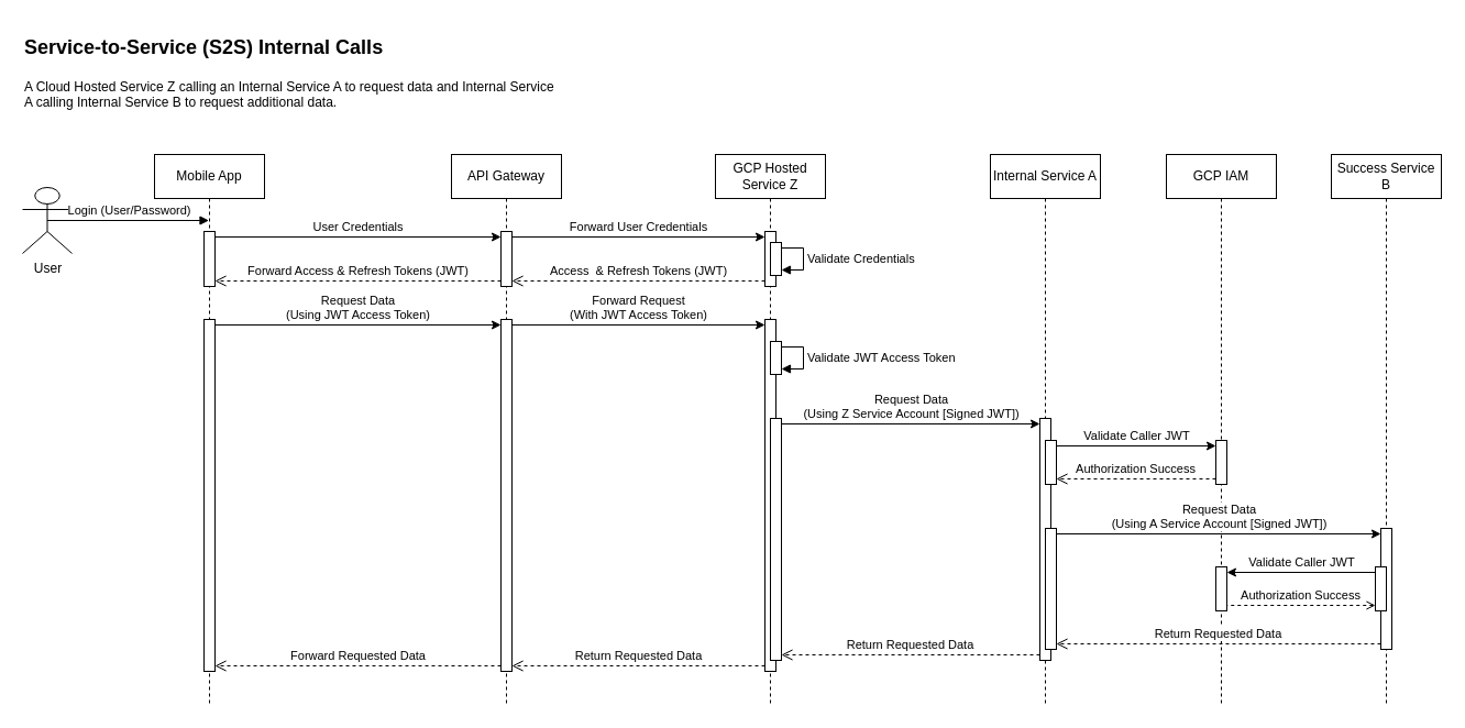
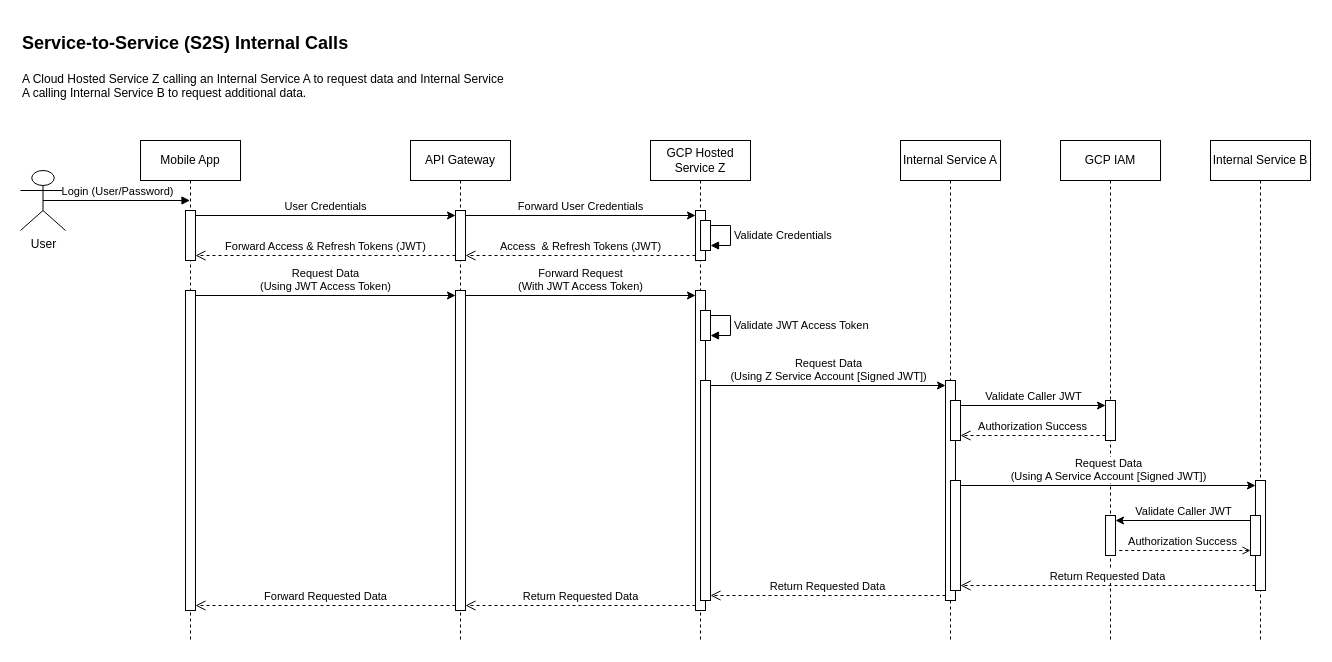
  <mxCell id="0" />
  <mxCell id="1" parent="0" />
  <mxCell id="2" value="User" style="shape=umlActor;verticalLabelPosition=bottom;verticalAlign=top;html=1;" parent="1" vertex="1"><mxGeometry x="20" y="170" width="45" height="60" as="geometry" /></mxCell>
  <mxCell id="3" value="Mobile App" style="shape=umlLifeline;perimeter=lifelinePerimeter;whiteSpace=wrap;html=1;container=1;dropTarget=0;collapsible=0;recursiveResize=0;outlineConnect=0;portConstraint=eastwest;newEdgeStyle={&quot;curved&quot;:0,&quot;rounded&quot;:0};" parent="1" vertex="1"><mxGeometry x="140" y="140" width="100" height="500" as="geometry" /></mxCell>
  <mxCell id="4" value="" style="html=1;points=[[0,0,0,0,5],[0,1,0,0,-5],[1,0,0,0,5],[1,1,0,0,-5]];perimeter=orthogonalPerimeter;outlineConnect=0;targetShapes=umlLifeline;portConstraint=eastwest;newEdgeStyle={&quot;curved&quot;:0,&quot;rounded&quot;:0};" parent="3" vertex="1"><mxGeometry x="45" y="70" width="10" height="50" as="geometry" /></mxCell>
  <mxCell id="5" value="" style="html=1;points=[[0,0,0,0,5],[0,1,0,0,-5],[1,0,0,0,5],[1,1,0,0,-5]];perimeter=orthogonalPerimeter;outlineConnect=0;targetShapes=umlLifeline;portConstraint=eastwest;newEdgeStyle={&quot;curved&quot;:0,&quot;rounded&quot;:0};" parent="3" vertex="1"><mxGeometry x="45" y="150" width="10" height="320" as="geometry" /></mxCell>
  <mxCell id="6" value="API Gateway" style="shape=umlLifeline;perimeter=lifelinePerimeter;whiteSpace=wrap;html=1;container=1;dropTarget=0;collapsible=0;recursiveResize=0;outlineConnect=0;portConstraint=eastwest;newEdgeStyle={&quot;curved&quot;:0,&quot;rounded&quot;:0};" parent="1" vertex="1"><mxGeometry x="410" y="140" width="100" height="500" as="geometry" /></mxCell>
  <mxCell id="7" value="" style="html=1;points=[[0,0,0,0,5],[0,1,0,0,-5],[1,0,0,0,5],[1,1,0,0,-5]];perimeter=orthogonalPerimeter;outlineConnect=0;targetShapes=umlLifeline;portConstraint=eastwest;newEdgeStyle={&quot;curved&quot;:0,&quot;rounded&quot;:0};" parent="6" vertex="1"><mxGeometry x="45" y="70" width="10" height="50" as="geometry" /></mxCell>
  <mxCell id="8" value="" style="html=1;points=[[0,0,0,0,5],[0,1,0,0,-5],[1,0,0,0,5],[1,1,0,0,-5]];perimeter=orthogonalPerimeter;outlineConnect=0;targetShapes=umlLifeline;portConstraint=eastwest;newEdgeStyle={&quot;curved&quot;:0,&quot;rounded&quot;:0};" parent="6" vertex="1"><mxGeometry x="45" y="150" width="10" height="320" as="geometry" /></mxCell>
  <mxCell id="9" value="GCP Hosted Service Z" style="shape=umlLifeline;perimeter=lifelinePerimeter;whiteSpace=wrap;html=1;container=1;dropTarget=0;collapsible=0;recursiveResize=0;outlineConnect=0;portConstraint=eastwest;newEdgeStyle={&quot;curved&quot;:0,&quot;rounded&quot;:0};" parent="1" vertex="1"><mxGeometry x="650" y="140" width="100" height="500" as="geometry" /></mxCell>
  <mxCell id="10" value="" style="html=1;points=[[0,0,0,0,5],[0,1,0,0,-5],[1,0,0,0,5],[1,1,0,0,-5]];perimeter=orthogonalPerimeter;outlineConnect=0;targetShapes=umlLifeline;portConstraint=eastwest;newEdgeStyle={&quot;curved&quot;:0,&quot;rounded&quot;:0};" parent="9" vertex="1"><mxGeometry x="45" y="150" width="10" height="320" as="geometry" /></mxCell>
  <mxCell id="11" value="" style="html=1;points=[[0,0,0,0,5],[0,1,0,0,-5],[1,0,0,0,5],[1,1,0,0,-5]];perimeter=orthogonalPerimeter;outlineConnect=0;targetShapes=umlLifeline;portConstraint=eastwest;newEdgeStyle={&quot;curved&quot;:0,&quot;rounded&quot;:0};" parent="9" vertex="1"><mxGeometry x="50" y="240" width="10" height="220" as="geometry" /></mxCell>
  <mxCell id="12" value="" style="html=1;points=[[0,0,0,0,5],[0,1,0,0,-5],[1,0,0,0,5],[1,1,0,0,-5]];perimeter=orthogonalPerimeter;outlineConnect=0;targetShapes=umlLifeline;portConstraint=eastwest;newEdgeStyle={&quot;curved&quot;:0,&quot;rounded&quot;:0};" parent="9" vertex="1"><mxGeometry x="50" y="170" width="10" height="30" as="geometry" /></mxCell>
  <mxCell id="13" value="Validate JWT Access Token" style="html=1;align=left;spacingLeft=2;endArrow=block;rounded=0;edgeStyle=orthogonalEdgeStyle;curved=0;rounded=0;" parent="9" source="12" target="12" edge="1"><mxGeometry relative="1" as="geometry"><mxPoint x="60" y="160" as="sourcePoint" /><Array as="points" /><mxPoint x="95" y="180" as="targetPoint" /></mxGeometry></mxCell>
  <mxCell id="14" value="" style="html=1;points=[[0,0,0,0,5],[0,1,0,0,-5],[1,0,0,0,5],[1,1,0,0,-5]];perimeter=orthogonalPerimeter;outlineConnect=0;targetShapes=umlLifeline;portConstraint=eastwest;newEdgeStyle={&quot;curved&quot;:0,&quot;rounded&quot;:0};" parent="9" vertex="1"><mxGeometry x="45" y="70" width="10" height="50" as="geometry" /></mxCell>
  <mxCell id="15" value="" style="html=1;points=[[0,0,0,0,5],[0,1,0,0,-5],[1,0,0,0,5],[1,1,0,0,-5]];perimeter=orthogonalPerimeter;outlineConnect=0;targetShapes=umlLifeline;portConstraint=eastwest;newEdgeStyle={&quot;curved&quot;:0,&quot;rounded&quot;:0};" parent="9" vertex="1"><mxGeometry x="50" y="80" width="10" height="30" as="geometry" /></mxCell>
  <mxCell id="16" value="Validate Credentials" style="html=1;align=left;spacingLeft=2;endArrow=block;rounded=0;edgeStyle=orthogonalEdgeStyle;curved=0;rounded=0;" parent="9" source="15" target="15" edge="1"><mxGeometry relative="1" as="geometry"><mxPoint x="-15" y="160" as="sourcePoint" /><Array as="points" /><mxPoint x="-10" y="190" as="targetPoint" /></mxGeometry></mxCell>
  <mxCell id="17" value="Internal Service A" style="shape=umlLifeline;perimeter=lifelinePerimeter;whiteSpace=wrap;html=1;container=1;dropTarget=0;collapsible=0;recursiveResize=0;outlineConnect=0;portConstraint=eastwest;newEdgeStyle={&quot;curved&quot;:0,&quot;rounded&quot;:0};" parent="1" vertex="1"><mxGeometry x="900" y="140" width="100" height="500" as="geometry" /></mxCell>
  <mxCell id="18" value="" style="html=1;points=[[0,0,0,0,5],[0,1,0,0,-5],[1,0,0,0,5],[1,1,0,0,-5]];perimeter=orthogonalPerimeter;outlineConnect=0;targetShapes=umlLifeline;portConstraint=eastwest;newEdgeStyle={&quot;curved&quot;:0,&quot;rounded&quot;:0};" parent="17" vertex="1"><mxGeometry x="45" y="240" width="10" height="220" as="geometry" /></mxCell>
  <mxCell id="19" value="" style="html=1;points=[[0,0,0,0,5],[0,1,0,0,-5],[1,0,0,0,5],[1,1,0,0,-5]];perimeter=orthogonalPerimeter;outlineConnect=0;targetShapes=umlLifeline;portConstraint=eastwest;newEdgeStyle={&quot;curved&quot;:0,&quot;rounded&quot;:0};" parent="17" vertex="1"><mxGeometry x="50" y="260" width="10" height="40" as="geometry" /></mxCell>
  <mxCell id="20" value="" style="html=1;points=[[0,0,0,0,5],[0,1,0,0,-5],[1,0,0,0,5],[1,1,0,0,-5]];perimeter=orthogonalPerimeter;outlineConnect=0;targetShapes=umlLifeline;portConstraint=eastwest;newEdgeStyle={&quot;curved&quot;:0,&quot;rounded&quot;:0};" parent="17" vertex="1"><mxGeometry x="50" y="340" width="10" height="110" as="geometry" /></mxCell>
- <mxCell id="21" value="Success Service B" style="shape=umlLifeline;perimeter=lifelinePerimeter;whiteSpace=wrap;html=1;container=1;dropTarget=0;collapsible=0;recursiveResize=0;outlineConnect=0;portConstraint=eastwest;newEdgeStyle={&quot;curved&quot;:0,&quot;rounded&quot;:0};" parent="1" vertex="1"><mxGeometry x="1210" y="140" width="100" height="500" as="geometry" /></mxCell>
+ <mxCell id="21" value="Internal Service B" style="shape=umlLifeline;perimeter=lifelinePerimeter;whiteSpace=wrap;html=1;container=1;dropTarget=0;collapsible=0;recursiveResize=0;outlineConnect=0;portConstraint=eastwest;newEdgeStyle={&quot;curved&quot;:0,&quot;rounded&quot;:0};" parent="1" vertex="1"><mxGeometry x="1210" y="140" width="100" height="500" as="geometry" /></mxCell>
  <mxCell id="22" value="" style="html=1;points=[[0,0,0,0,5],[0,1,0,0,-5],[1,0,0,0,5],[1,1,0,0,-5]];perimeter=orthogonalPerimeter;outlineConnect=0;targetShapes=umlLifeline;portConstraint=eastwest;newEdgeStyle={&quot;curved&quot;:0,&quot;rounded&quot;:0};" parent="21" vertex="1"><mxGeometry x="45" y="340" width="10" height="110" as="geometry" /></mxCell>
  <mxCell id="23" value="" style="html=1;points=[[0,0,0,0,5],[0,1,0,0,-5],[1,0,0,0,5],[1,1,0,0,-5]];perimeter=orthogonalPerimeter;outlineConnect=0;targetShapes=umlLifeline;portConstraint=eastwest;newEdgeStyle={&quot;curved&quot;:0,&quot;rounded&quot;:0};" parent="21" vertex="1"><mxGeometry x="40" y="375" width="10" height="40" as="geometry" /></mxCell>
  <mxCell id="24" value="GCP IAM" style="shape=umlLifeline;perimeter=lifelinePerimeter;whiteSpace=wrap;html=1;container=1;dropTarget=0;collapsible=0;recursiveResize=0;outlineConnect=0;portConstraint=eastwest;newEdgeStyle={&quot;curved&quot;:0,&quot;rounded&quot;:0};" parent="1" vertex="1"><mxGeometry x="1060" y="140" width="100" height="500" as="geometry" /></mxCell>
  <mxCell id="25" value="" style="html=1;points=[[0,0,0,0,5],[0,1,0,0,-5],[1,0,0,0,5],[1,1,0,0,-5]];perimeter=orthogonalPerimeter;outlineConnect=0;targetShapes=umlLifeline;portConstraint=eastwest;newEdgeStyle={&quot;curved&quot;:0,&quot;rounded&quot;:0};" parent="24" vertex="1"><mxGeometry x="45" y="260" width="10" height="40" as="geometry" /></mxCell>
  <mxCell id="26" value="" style="html=1;points=[[0,0,0,0,5],[0,1,0,0,-5],[1,0,0,0,5],[1,1,0,0,-5]];perimeter=orthogonalPerimeter;outlineConnect=0;targetShapes=umlLifeline;portConstraint=eastwest;newEdgeStyle={&quot;curved&quot;:0,&quot;rounded&quot;:0};" parent="24" vertex="1"><mxGeometry x="45" y="375" width="10" height="40" as="geometry" /></mxCell>
  <mxCell id="27" value="Login (User/Password)" style="html=1;verticalAlign=bottom;endArrow=block;curved=0;rounded=0;exitX=0.5;exitY=0.5;exitDx=0;exitDy=0;exitPerimeter=0;" parent="1" source="2" target="3" edge="1"><mxGeometry width="80" relative="1" as="geometry"><mxPoint x="90" y="230" as="sourcePoint" /><mxPoint x="170" y="230" as="targetPoint" /></mxGeometry></mxCell>
  <mxCell id="28" value="User Credentials" style="html=1;verticalAlign=bottom;endArrow=classic;curved=0;rounded=0;exitX=1;exitY=0;exitDx=0;exitDy=5;exitPerimeter=0;entryX=0;entryY=0;entryDx=0;entryDy=5;entryPerimeter=0;endFill=1;" parent="1" source="4" target="7" edge="1"><mxGeometry width="80" relative="1" as="geometry"><mxPoint x="195" y="240" as="sourcePoint" /><mxPoint x="365" y="240" as="targetPoint" /></mxGeometry></mxCell>
  <mxCell id="29" value="&lt;div&gt;Access&amp;nbsp; &amp;amp; Refresh Tokens (JWT)&lt;/div&gt;" style="html=1;verticalAlign=bottom;endArrow=open;dashed=1;endSize=8;curved=0;rounded=0;exitX=0;exitY=1;exitDx=0;exitDy=-5;exitPerimeter=0;entryX=1;entryY=1;entryDx=0;entryDy=-5;entryPerimeter=0;" parent="1" source="14" target="7" edge="1"><mxGeometry relative="1" as="geometry"><mxPoint x="620" y="450" as="sourcePoint" /><mxPoint x="540" y="450" as="targetPoint" /></mxGeometry></mxCell>
  <mxCell id="30" value="Forward User Credentials" style="html=1;verticalAlign=bottom;endArrow=classic;curved=0;rounded=0;exitX=1;exitY=0;exitDx=0;exitDy=5;exitPerimeter=0;endFill=1;entryX=0;entryY=0;entryDx=0;entryDy=5;entryPerimeter=0;" parent="1" source="7" target="14" edge="1"><mxGeometry width="80" relative="1" as="geometry"><mxPoint x="470" y="590" as="sourcePoint" /><mxPoint x="640" y="590" as="targetPoint" /></mxGeometry></mxCell>
  <mxCell id="31" value="Forward Access &amp;amp; Refresh Tokens (JWT)" style="html=1;verticalAlign=bottom;endArrow=open;dashed=1;endSize=8;curved=0;rounded=0;entryX=1;entryY=1;entryDx=0;entryDy=-5;entryPerimeter=0;exitX=0;exitY=1;exitDx=0;exitDy=-5;exitPerimeter=0;" parent="1" source="7" target="4" edge="1"><mxGeometry relative="1" as="geometry"><mxPoint x="640" y="380" as="sourcePoint" /><mxPoint x="470" y="380" as="targetPoint" /></mxGeometry></mxCell>
  <mxCell id="32" value="&lt;div&gt;Request Data&lt;/div&gt;&lt;div&gt;(Using JWT Access Token)&lt;/div&gt;" style="html=1;verticalAlign=bottom;endArrow=classic;curved=0;rounded=0;entryX=0;entryY=0;entryDx=0;entryDy=5;entryPerimeter=0;endFill=1;exitX=1;exitY=0;exitDx=0;exitDy=5;exitPerimeter=0;" parent="1" source="5" target="8" edge="1"><mxGeometry width="80" relative="1" as="geometry"><mxPoint x="210" y="300" as="sourcePoint" /><mxPoint x="450.5" y="300" as="targetPoint" /><mxPoint as="offset" /></mxGeometry></mxCell>
  <mxCell id="33" value="&lt;div&gt;Forward Request&lt;/div&gt;&lt;div&gt;(With JWT Access Token)&lt;/div&gt;" style="html=1;verticalAlign=bottom;endArrow=classic;curved=0;rounded=0;endFill=1;exitX=1;exitY=0;exitDx=0;exitDy=5;exitPerimeter=0;entryX=0;entryY=0;entryDx=0;entryDy=5;entryPerimeter=0;" parent="1" source="8" target="10" edge="1"><mxGeometry width="80" relative="1" as="geometry"><mxPoint x="420" y="290" as="sourcePoint" /><mxPoint x="705" y="295" as="targetPoint" /><mxPoint as="offset" /></mxGeometry></mxCell>
  <mxCell id="34" value="&lt;div&gt;Request Data&lt;/div&gt;&lt;div&gt;(Using Z Service Account [Signed JWT])&lt;/div&gt;" style="html=1;verticalAlign=bottom;endArrow=classic;curved=0;rounded=0;endFill=1;entryX=0;entryY=0;entryDx=0;entryDy=5;entryPerimeter=0;" parent="1" source="11" target="18" edge="1"><mxGeometry width="80" relative="1" as="geometry"><mxPoint x="780" y="340" as="sourcePoint" /><mxPoint x="870" y="440" as="targetPoint" /><mxPoint as="offset" /></mxGeometry></mxCell>
  <mxCell id="35" value="Validate Caller JWT" style="html=1;verticalAlign=bottom;endArrow=classic;curved=0;rounded=0;endFill=1;entryX=0;entryY=0;entryDx=0;entryDy=5;entryPerimeter=0;exitX=1;exitY=0;exitDx=0;exitDy=5;exitPerimeter=0;" parent="1" source="19" target="25" edge="1"><mxGeometry width="80" relative="1" as="geometry"><mxPoint x="1020" y="390" as="sourcePoint" /><mxPoint x="1190" y="470" as="targetPoint" /><mxPoint as="offset" /></mxGeometry></mxCell>
  <mxCell id="36" value="Authorization Success" style="html=1;verticalAlign=bottom;endArrow=open;dashed=1;endSize=8;curved=0;rounded=0;exitX=0;exitY=1;exitDx=0;exitDy=-5;exitPerimeter=0;entryX=1;entryY=1;entryDx=0;entryDy=-5;entryPerimeter=0;" parent="1" source="25" target="19" edge="1"><mxGeometry relative="1" as="geometry"><mxPoint x="1120" y="480" as="sourcePoint" /><mxPoint x="960" y="425" as="targetPoint" /></mxGeometry></mxCell>
  <mxCell id="37" value="&lt;div&gt;Request Data&lt;/div&gt;&lt;div&gt;(Using A Service Account [Signed JWT])&lt;/div&gt;" style="html=1;verticalAlign=bottom;endArrow=classic;curved=0;rounded=0;endFill=1;entryX=0;entryY=0;entryDx=0;entryDy=5;entryPerimeter=0;exitX=1;exitY=0;exitDx=0;exitDy=5;exitPerimeter=0;" parent="1" source="20" target="22" edge="1"><mxGeometry width="80" relative="1" as="geometry"><mxPoint x="970" y="460" as="sourcePoint" /><mxPoint x="1200" y="460" as="targetPoint" /><mxPoint as="offset" /></mxGeometry></mxCell>
  <mxCell id="38" value="Validate Caller JWT" style="html=1;verticalAlign=bottom;endArrow=none;curved=0;rounded=0;endFill=0;exitX=1;exitY=0;exitDx=0;exitDy=5;exitPerimeter=0;startArrow=classic;startFill=1;entryX=0;entryY=0;entryDx=0;entryDy=5;entryPerimeter=0;" parent="1" source="26" target="23" edge="1"><mxGeometry width="80" relative="1" as="geometry"><mxPoint x="1120" y="530" as="sourcePoint" /><mxPoint x="1210" y="550" as="targetPoint" /><mxPoint as="offset" /></mxGeometry></mxCell>
  <mxCell id="39" value="Authorization Success" style="html=1;verticalAlign=bottom;endArrow=none;dashed=1;endSize=8;curved=0;rounded=0;entryX=1;entryY=1;entryDx=0;entryDy=-5;entryPerimeter=0;startArrow=open;startFill=0;endFill=0;exitX=0;exitY=1;exitDx=0;exitDy=-5;exitPerimeter=0;" parent="1" source="23" target="26" edge="1"><mxGeometry relative="1" as="geometry"><mxPoint x="1280" y="540" as="sourcePoint" /><mxPoint x="1130" y="540" as="targetPoint" /></mxGeometry></mxCell>
  <mxCell id="40" value="Return Requested Data" style="html=1;verticalAlign=bottom;endArrow=open;dashed=1;endSize=8;curved=0;rounded=0;exitX=0;exitY=1;exitDx=0;exitDy=-5;exitPerimeter=0;entryX=1;entryY=1;entryDx=0;entryDy=-5;entryPerimeter=0;" parent="1" source="22" target="20" edge="1"><mxGeometry relative="1" as="geometry"><mxPoint x="1180" y="590" as="sourcePoint" /><mxPoint x="1030" y="590" as="targetPoint" /></mxGeometry></mxCell>
  <mxCell id="41" value="Return Requested Data" style="html=1;verticalAlign=bottom;endArrow=open;dashed=1;endSize=8;curved=0;rounded=0;exitX=0;exitY=1;exitDx=0;exitDy=-5;exitPerimeter=0;entryX=1;entryY=1;entryDx=0;entryDy=-5;entryPerimeter=0;" parent="1" source="18" target="11" edge="1"><mxGeometry relative="1" as="geometry"><mxPoint x="990" y="610" as="sourcePoint" /><mxPoint x="690" y="610" as="targetPoint" /></mxGeometry></mxCell>
  <mxCell id="42" value="Return Requested Data" style="html=1;verticalAlign=bottom;endArrow=open;dashed=1;endSize=8;curved=0;rounded=0;exitX=0;exitY=1;exitDx=0;exitDy=-5;exitPerimeter=0;entryX=1;entryY=1;entryDx=0;entryDy=-5;entryPerimeter=0;" parent="1" source="10" target="8" edge="1"><mxGeometry relative="1" as="geometry"><mxPoint x="710" y="550" as="sourcePoint" /><mxPoint x="470" y="550" as="targetPoint" /></mxGeometry></mxCell>
  <mxCell id="43" value="Forward Requested Data" style="html=1;verticalAlign=bottom;endArrow=open;dashed=1;endSize=8;curved=0;rounded=0;exitX=0;exitY=1;exitDx=0;exitDy=-5;exitPerimeter=0;entryX=1;entryY=1;entryDx=0;entryDy=-5;entryPerimeter=0;" parent="1" source="8" target="5" edge="1"><mxGeometry relative="1" as="geometry"><mxPoint x="440" y="510" as="sourcePoint" /><mxPoint x="210" y="510" as="targetPoint" /></mxGeometry></mxCell>
  <mxCell id="44" value="&lt;h1 style=&quot;margin-top: 0px;&quot;&gt;&lt;font style=&quot;font-size: 18px;&quot;&gt;Service-to-Service (S2S) Internal Calls&lt;/font&gt;&lt;/h1&gt;&lt;p&gt;A Cloud Hosted Service Z calling an Internal Service A to request data and Internal Service A calling Internal Service B to request additional data.&lt;/p&gt;" style="text;html=1;whiteSpace=wrap;overflow=hidden;rounded=0;" parent="1" vertex="1"><mxGeometry x="20" y="20" width="490" height="90" as="geometry" /></mxCell>
